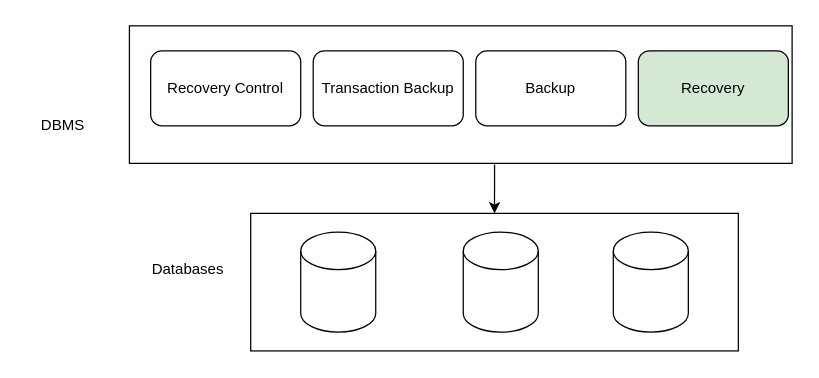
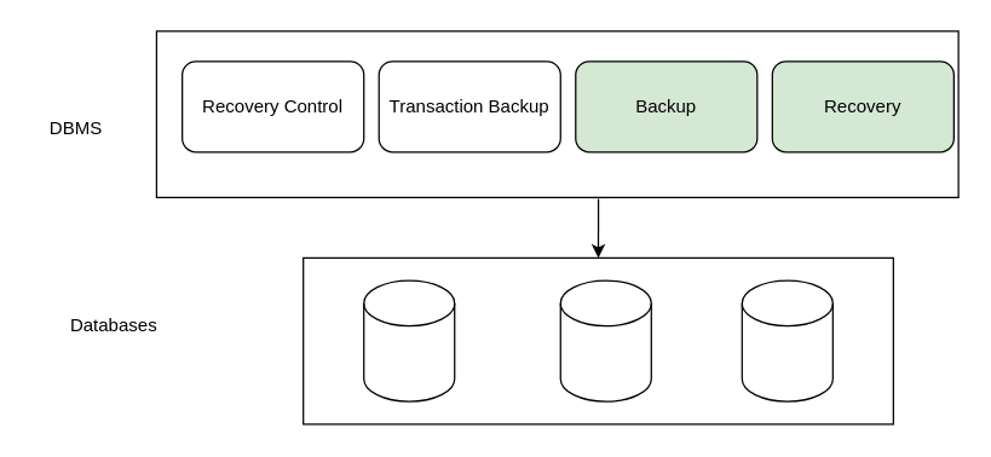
  <mxCell id="0" />
  <mxCell id="1" parent="0" />
  <mxCell id="2" value="" style="rounded=0;whiteSpace=wrap;html=1;" vertex="1" parent="1"><mxGeometry x="103" y="20" width="530" height="110" as="geometry" /></mxCell>
  <mxCell id="3" value="" style="rounded=0;whiteSpace=wrap;html=1;" vertex="1" parent="1"><mxGeometry x="200" y="170" width="390" height="110" as="geometry" /></mxCell>
  <mxCell id="4" value="Recovery Control" style="rounded=1;whiteSpace=wrap;html=1;" vertex="1" parent="1"><mxGeometry x="120" y="40" width="120" height="60" as="geometry" /></mxCell>
  <mxCell id="5" value="Transaction Backup" style="rounded=1;whiteSpace=wrap;html=1;" vertex="1" parent="1"><mxGeometry x="250" y="40" width="120" height="60" as="geometry" /></mxCell>
- <mxCell id="6" value="Backup" style="rounded=1;whiteSpace=wrap;html=1;" vertex="1" parent="1"><mxGeometry x="380" y="40" width="120" height="60" as="geometry" /></mxCell>
+ <mxCell id="6" value="Backup" style="rounded=1;whiteSpace=wrap;html=1;fillColor=#d5e8d4;" vertex="1" parent="1"><mxGeometry x="380" y="40" width="120" height="60" as="geometry" /></mxCell>
  <mxCell id="7" value="Recovery" style="rounded=1;whiteSpace=wrap;html=1;fillColor=#d5e8d4;" vertex="1" parent="1"><mxGeometry x="510" y="40" width="120" height="60" as="geometry" /></mxCell>
  <mxCell id="8" value="" style="shape=cylinder3;whiteSpace=wrap;html=1;boundedLbl=1;backgroundOutline=1;size=15;" vertex="1" parent="1"><mxGeometry x="240" y="185" width="60" height="80" as="geometry" /></mxCell>
  <mxCell id="9" value="" style="shape=cylinder3;whiteSpace=wrap;html=1;boundedLbl=1;backgroundOutline=1;size=15;" vertex="1" parent="1"><mxGeometry x="370" y="185" width="60" height="80" as="geometry" /></mxCell>
  <mxCell id="10" value="" style="shape=cylinder3;whiteSpace=wrap;html=1;boundedLbl=1;backgroundOutline=1;size=15;" vertex="1" parent="1"><mxGeometry x="490" y="185" width="60" height="80" as="geometry" /></mxCell>
  <mxCell id="11" value="" style="endArrow=classic;html=1;rounded=0;exitX=0.551;exitY=1.009;exitDx=0;exitDy=0;exitPerimeter=0;entryX=0.5;entryY=0;entryDx=0;entryDy=0;" edge="1" parent="1" source="2" target="3"><mxGeometry width="50" height="50" relative="1" as="geometry"><mxPoint x="280" y="150" as="sourcePoint" /><mxPoint x="330" y="100" as="targetPoint" /></mxGeometry></mxCell>
- <mxCell id="12" value="DBMS" style="text;html=1;strokeColor=none;fillColor=none;align=center;verticalAlign=middle;whiteSpace=wrap;rounded=0;" vertex="1" parent="1"><mxGeometry x="20" y="85" width="60" height="30" as="geometry" /></mxCell>
- <mxCell id="13" value="Databases" style="text;html=1;strokeColor=none;fillColor=none;align=center;verticalAlign=middle;whiteSpace=wrap;rounded=0;" vertex="1" parent="1"><mxGeometry x="120" y="200" width="60" height="30" as="geometry" /></mxCell>
+ <mxCell id="12" value="DBMS" style="text;html=1;strokeColor=none;fillColor=none;align=center;verticalAlign=middle;whiteSpace=wrap;rounded=0;" vertex="1" parent="1"><mxGeometry x="20" y="70" width="60" height="30" as="geometry" /></mxCell>
+ <mxCell id="13" value="Databases" style="text;html=1;strokeColor=none;fillColor=none;align=center;verticalAlign=middle;whiteSpace=wrap;rounded=0;" vertex="1" parent="1"><mxGeometry x="45" y="200" width="60" height="30" as="geometry" /></mxCell>
